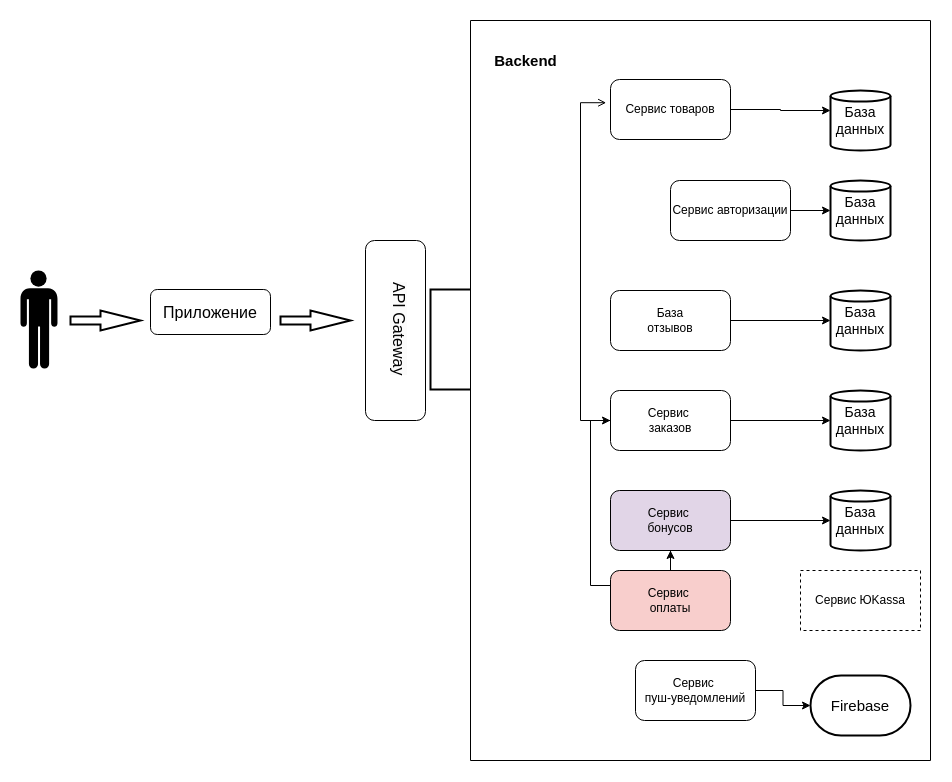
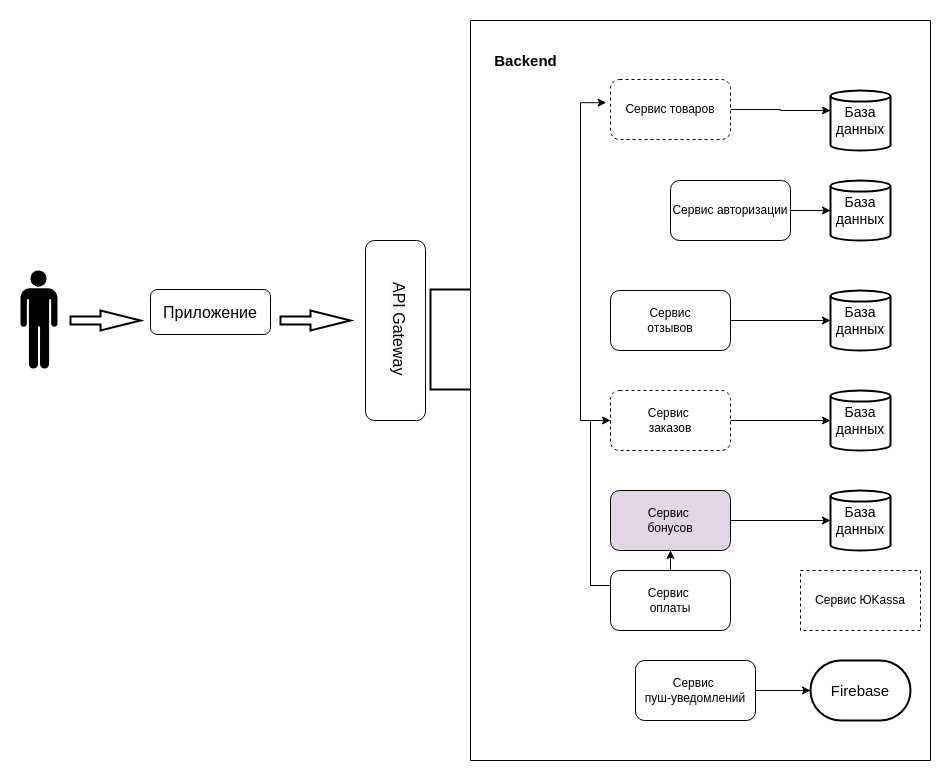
  <mxCell id="0" />
  <mxCell id="1" parent="0" />
  <mxCell id="2" value="" style="shape=mxgraph.signs.people.man_1;html=1;pointerEvents=1;fillColor=#000000;strokeColor=none;verticalLabelPosition=bottom;verticalAlign=top;align=center;" parent="1" vertex="1"><mxGeometry x="20" y="270" width="37" height="98" as="geometry" /></mxCell>
  <mxCell id="3" value="" style="verticalLabelPosition=bottom;verticalAlign=top;html=1;strokeWidth=2;shape=mxgraph.arrows2.arrow;dy=0.6;dx=40;notch=0;" parent="1" vertex="1"><mxGeometry x="70" y="310" width="70" height="20" as="geometry" /></mxCell>
  <mxCell id="4" value="&lt;font style=&quot;font-size: 16px;&quot;&gt;Приложение&lt;/font&gt;" style="rounded=1;whiteSpace=wrap;html=1;" parent="1" vertex="1"><mxGeometry x="150" y="289" width="120" height="45" as="geometry" /></mxCell>
  <mxCell id="5" value="" style="verticalLabelPosition=bottom;verticalAlign=top;html=1;strokeWidth=2;shape=mxgraph.arrows2.arrow;dy=0.6;dx=40;notch=0;" parent="1" vertex="1"><mxGeometry x="280" y="310" width="70" height="20" as="geometry" /></mxCell>
  <mxCell id="6" value="" style="rounded=1;whiteSpace=wrap;html=1;rotation=90;" parent="1" vertex="1"><mxGeometry x="305" y="300" width="180" height="60" as="geometry" /></mxCell>
  <mxCell id="7" value="&lt;span style=&quot;color: rgb(0, 0, 0); font-family: Helvetica; font-size: 16px; font-style: normal; font-variant-ligatures: normal; font-variant-caps: normal; font-weight: 400; letter-spacing: normal; orphans: 2; text-align: center; text-indent: 0px; text-transform: none; widows: 2; word-spacing: 0px; -webkit-text-stroke-width: 0px; white-space: normal; background-color: rgb(251, 251, 251); text-decoration-thickness: initial; text-decoration-style: initial; text-decoration-color: initial; display: inline !important; float: none;&quot;&gt;API Gateway&lt;/span&gt;" style="text;whiteSpace=wrap;html=1;rotation=90;" parent="1" vertex="1"><mxGeometry x="330" y="325" width="130" height="40" as="geometry" /></mxCell>
  <mxCell id="8" value="" style="swimlane;startSize=0;" parent="1" vertex="1"><mxGeometry x="470" y="20" width="460" height="740" as="geometry" /></mxCell>
  <mxCell id="9" value="&lt;b&gt;&lt;font style=&quot;font-size: 15px;&quot;&gt;Backend&lt;/font&gt;&lt;/b&gt;" style="text;html=1;align=center;verticalAlign=middle;resizable=0;points=[];autosize=1;strokeColor=none;fillColor=none;" parent="8" vertex="1"><mxGeometry x="10" y="25" width="90" height="30" as="geometry" /></mxCell>
  <mxCell id="10" style="edgeStyle=orthogonalEdgeStyle;rounded=0;orthogonalLoop=1;jettySize=auto;html=1;" parent="8" source="11" target="17" edge="1"><mxGeometry relative="1" as="geometry"><Array as="points"><mxPoint x="310" y="89" /><mxPoint x="310" y="90" /></Array></mxGeometry></mxCell>
- <mxCell id="11" value="Сервис товаров" style="rounded=1;whiteSpace=wrap;html=1;" parent="8" vertex="1"><mxGeometry x="140" y="59" width="120" height="60" as="geometry" /></mxCell>
+ <mxCell id="11" value="Сервис товаров" style="rounded=1;whiteSpace=wrap;html=1;dashed=1;" parent="8" vertex="1"><mxGeometry x="140" y="59" width="120" height="60" as="geometry" /></mxCell>
  <mxCell id="12" value="" style="edgeStyle=orthogonalEdgeStyle;rounded=0;orthogonalLoop=1;jettySize=auto;html=1;" parent="8" source="13" target="20" edge="1"><mxGeometry relative="1" as="geometry" /></mxCell>
  <mxCell id="13" value="Сервис авторизации" style="rounded=1;whiteSpace=wrap;html=1;" parent="8" vertex="1"><mxGeometry x="200" y="160" width="120" height="60" as="geometry" /></mxCell>
- <mxCell id="14" value="База&lt;div&gt;отзывов&lt;/div&gt;" style="rounded=1;whiteSpace=wrap;html=1;" parent="8" vertex="1"><mxGeometry x="140" y="270" width="120" height="60" as="geometry" /></mxCell>
+ <mxCell id="14" value="Сервис&lt;div&gt;отзывов&lt;/div&gt;" style="rounded=1;whiteSpace=wrap;html=1;" parent="8" vertex="1"><mxGeometry x="140" y="270" width="120" height="60" as="geometry" /></mxCell>
  <mxCell id="15" style="edgeStyle=orthogonalEdgeStyle;rounded=0;orthogonalLoop=1;jettySize=auto;html=1;entryX=0;entryY=0.5;entryDx=0;entryDy=0;" parent="8" target="16" edge="1"><mxGeometry relative="1" as="geometry"><mxPoint x="160.053" y="565.0" as="sourcePoint" /><mxPoint x="70" y="330.0" as="targetPoint" /><Array as="points"><mxPoint x="120" y="565" /><mxPoint x="120" y="400" /></Array></mxGeometry></mxCell>
- <mxCell id="16" value="Сервис&amp;nbsp;&lt;div&gt;заказов&lt;/div&gt;" style="rounded=1;whiteSpace=wrap;html=1;" parent="8" vertex="1"><mxGeometry x="140" y="370" width="120" height="60" as="geometry" /></mxCell>
+ <mxCell id="16" value="Сервис&amp;nbsp;&lt;div&gt;заказов&lt;/div&gt;" style="rounded=1;whiteSpace=wrap;html=1;dashed=1;" parent="8" vertex="1"><mxGeometry x="140" y="370" width="120" height="60" as="geometry" /></mxCell>
  <mxCell id="17" value="&lt;font style=&quot;font-size: 14px;&quot;&gt;База данных&lt;/font&gt;" style="strokeWidth=2;html=1;shape=mxgraph.flowchart.direct_data;whiteSpace=wrap;direction=north;" parent="8" vertex="1"><mxGeometry x="360" y="70" width="60" height="60" as="geometry" /></mxCell>
  <mxCell id="18" value="&lt;font style=&quot;font-size: 14px;&quot;&gt;База данных&lt;/font&gt;" style="strokeWidth=2;html=1;shape=mxgraph.flowchart.direct_data;whiteSpace=wrap;direction=north;" parent="8" vertex="1"><mxGeometry x="360" y="370" width="60" height="60" as="geometry" /></mxCell>
  <mxCell id="19" value="&lt;font style=&quot;font-size: 14px;&quot;&gt;База данных&lt;/font&gt;" style="strokeWidth=2;html=1;shape=mxgraph.flowchart.direct_data;whiteSpace=wrap;direction=north;" parent="8" vertex="1"><mxGeometry x="360" y="270" width="60" height="60" as="geometry" /></mxCell>
  <mxCell id="20" value="&lt;font style=&quot;font-size: 14px;&quot;&gt;База данных&lt;/font&gt;" style="strokeWidth=2;html=1;shape=mxgraph.flowchart.direct_data;whiteSpace=wrap;direction=north;" parent="8" vertex="1"><mxGeometry x="360" y="160" width="60" height="60" as="geometry" /></mxCell>
  <mxCell id="21" value="Сервис&amp;nbsp;&lt;div&gt;бонусов&lt;/div&gt;" style="rounded=1;whiteSpace=wrap;html=1;fillColor=#e1d5e7;" parent="8" vertex="1"><mxGeometry x="140" y="470" width="120" height="60" as="geometry" /></mxCell>
  <mxCell id="22" style="edgeStyle=orthogonalEdgeStyle;rounded=0;orthogonalLoop=1;jettySize=auto;html=1;" parent="8" source="23" target="21" edge="1"><mxGeometry relative="1" as="geometry" /></mxCell>
- <mxCell id="23" value="Сервис&amp;nbsp;&lt;div&gt;оплаты&lt;/div&gt;" style="rounded=1;whiteSpace=wrap;html=1;fillColor=#f8cecc;" parent="8" vertex="1"><mxGeometry x="140" y="550" width="120" height="60" as="geometry" /></mxCell>
+ <mxCell id="23" value="Сервис&amp;nbsp;&lt;div&gt;оплаты&lt;/div&gt;" style="rounded=1;whiteSpace=wrap;html=1;" parent="8" vertex="1"><mxGeometry x="140" y="550" width="120" height="60" as="geometry" /></mxCell>
  <mxCell id="24" style="edgeStyle=orthogonalEdgeStyle;rounded=0;orthogonalLoop=1;jettySize=auto;html=1;" parent="8" source="25" target="28" edge="1"><mxGeometry relative="1" as="geometry" /></mxCell>
  <mxCell id="25" value="Сервис&amp;nbsp;&lt;div&gt;пуш-уведомлений&lt;/div&gt;" style="rounded=1;whiteSpace=wrap;html=1;" parent="8" vertex="1"><mxGeometry x="165" y="640" width="120" height="60" as="geometry" /></mxCell>
  <mxCell id="26" value="&lt;font style=&quot;font-size: 14px;&quot;&gt;База данных&lt;/font&gt;" style="strokeWidth=2;html=1;shape=mxgraph.flowchart.direct_data;whiteSpace=wrap;direction=north;" parent="8" vertex="1"><mxGeometry x="360" y="470" width="60" height="60" as="geometry" /></mxCell>
- <mxCell id="27" style="edgeStyle=orthogonalEdgeStyle;rounded=0;orthogonalLoop=1;jettySize=auto;html=1;entryX=-0.036;entryY=0.387;entryDx=0;entryDy=0;entryPerimeter=0;endArrow=open;" parent="8" source="16" target="11" edge="1"><mxGeometry relative="1" as="geometry"><Array as="points"><mxPoint x="110" y="400" /><mxPoint x="110" y="82" /></Array></mxGeometry></mxCell>
- <mxCell id="28" value="&lt;font style=&quot;font-size: 15px;&quot;&gt;Firebase&lt;/font&gt;" style="strokeWidth=2;html=1;shape=mxgraph.flowchart.terminator;whiteSpace=wrap;" parent="8" vertex="1"><mxGeometry x="340" y="655" width="100" height="60" as="geometry" /></mxCell>
+ <mxCell id="27" style="edgeStyle=orthogonalEdgeStyle;rounded=0;orthogonalLoop=1;jettySize=auto;html=1;entryX=-0.036;entryY=0.387;entryDx=0;entryDy=0;entryPerimeter=0;" parent="8" source="16" target="11" edge="1"><mxGeometry relative="1" as="geometry"><Array as="points"><mxPoint x="110" y="400" /><mxPoint x="110" y="82" /></Array></mxGeometry></mxCell>
+ <mxCell id="28" value="&lt;font style=&quot;font-size: 15px;&quot;&gt;Firebase&lt;/font&gt;" style="strokeWidth=2;html=1;shape=mxgraph.flowchart.terminator;whiteSpace=wrap;" parent="8" vertex="1"><mxGeometry x="340" y="640" width="100" height="60" as="geometry" /></mxCell>
  <mxCell id="29" style="edgeStyle=orthogonalEdgeStyle;rounded=0;orthogonalLoop=1;jettySize=auto;html=1;entryX=0.5;entryY=0;entryDx=0;entryDy=0;entryPerimeter=0;" parent="8" source="21" target="26" edge="1"><mxGeometry relative="1" as="geometry" /></mxCell>
  <mxCell id="30" style="edgeStyle=orthogonalEdgeStyle;rounded=0;orthogonalLoop=1;jettySize=auto;html=1;entryX=0.5;entryY=0;entryDx=0;entryDy=0;entryPerimeter=0;" parent="8" source="16" target="18" edge="1"><mxGeometry relative="1" as="geometry" /></mxCell>
  <mxCell id="31" style="edgeStyle=orthogonalEdgeStyle;rounded=0;orthogonalLoop=1;jettySize=auto;html=1;entryX=0.5;entryY=0;entryDx=0;entryDy=0;entryPerimeter=0;" parent="8" source="14" target="19" edge="1"><mxGeometry relative="1" as="geometry" /></mxCell>
  <mxCell id="32" value="Сервис ЮKassa" style="whiteSpace=wrap;html=1;dashed=1;" parent="8" vertex="1"><mxGeometry x="330" y="550" width="120" height="60" as="geometry" /></mxCell>
  <mxCell id="33" value="" style="strokeWidth=2;html=1;shape=mxgraph.flowchart.annotation_1;align=left;pointerEvents=1;" parent="1" vertex="1"><mxGeometry x="430" y="289" width="40" height="100" as="geometry" /></mxCell>
